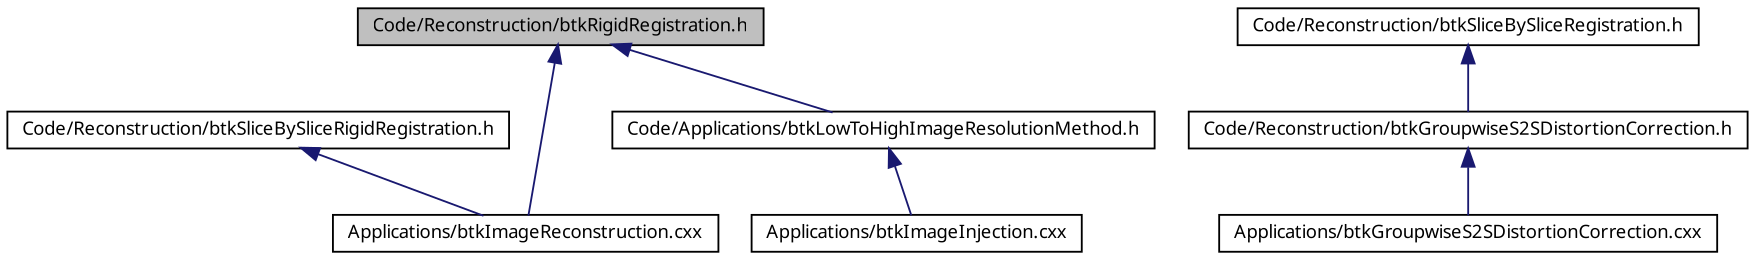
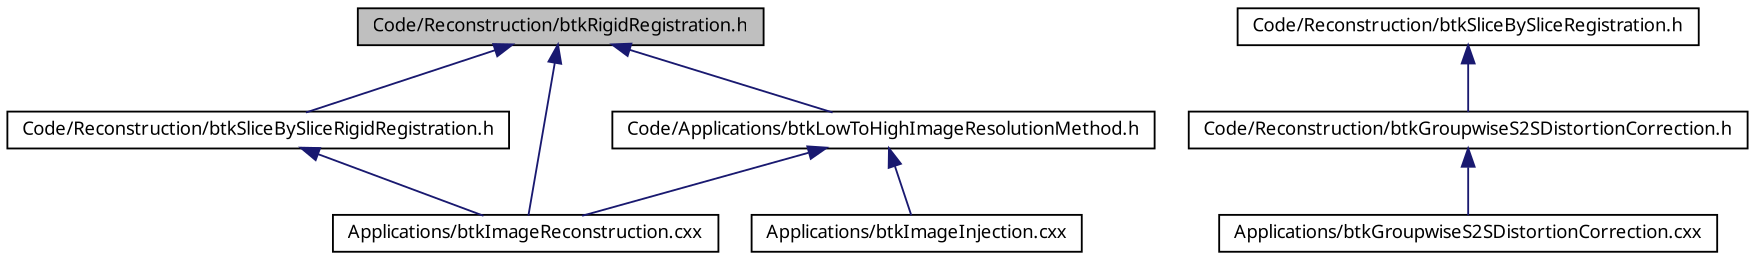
  digraph {
    node [color=black fillcolor=white fontname="FreeSans.ttf" fontsize=10 shape=record style=filled]
    edge [color=midnightblue dir=back fontname="FreeSans.ttf" fontsize=10 labelfontname="FreeSans.ttf" labelfontsize=10 style=solid]
    n1 [fillcolor=grey75 fontcolor=black height=0.2 label="Code/Reconstruction/btkRigidRegistration.h" width=0.4]
    n2 [height=0.2 label="Code/Applications/btkLowToHighImageResolutionMethod.h" width=0.4]
    n3 [height=0.2 label="Code/Reconstruction/btkSliceBySliceRigidRegistration.h" width=0.4]
    n4 [height=0.2 label="Applications/btkImageReconstruction.cxx" width=0.4]
    n5 [height=0.2 label="Code/Reconstruction/btkSliceBySliceRegistration.h" width=0.4]
    n6 [height=0.2 label="Code/Reconstruction/btkGroupwiseS2SDistortionCorrection.h" width=0.4]
    n7 [height=0.2 label="Applications/btkImageInjection.cxx" width=0.4]
    n8 [height=0.2 label="Applications/btkGroupwiseS2SDistortionCorrection.cxx" width=0.4]
    n1 -> n2
+   n1 -> n3
    n1 -> n4
+   n2 -> n4
    n2 -> n7
    n3 -> n4
    n5 -> n6
    n6 -> n8
  }
